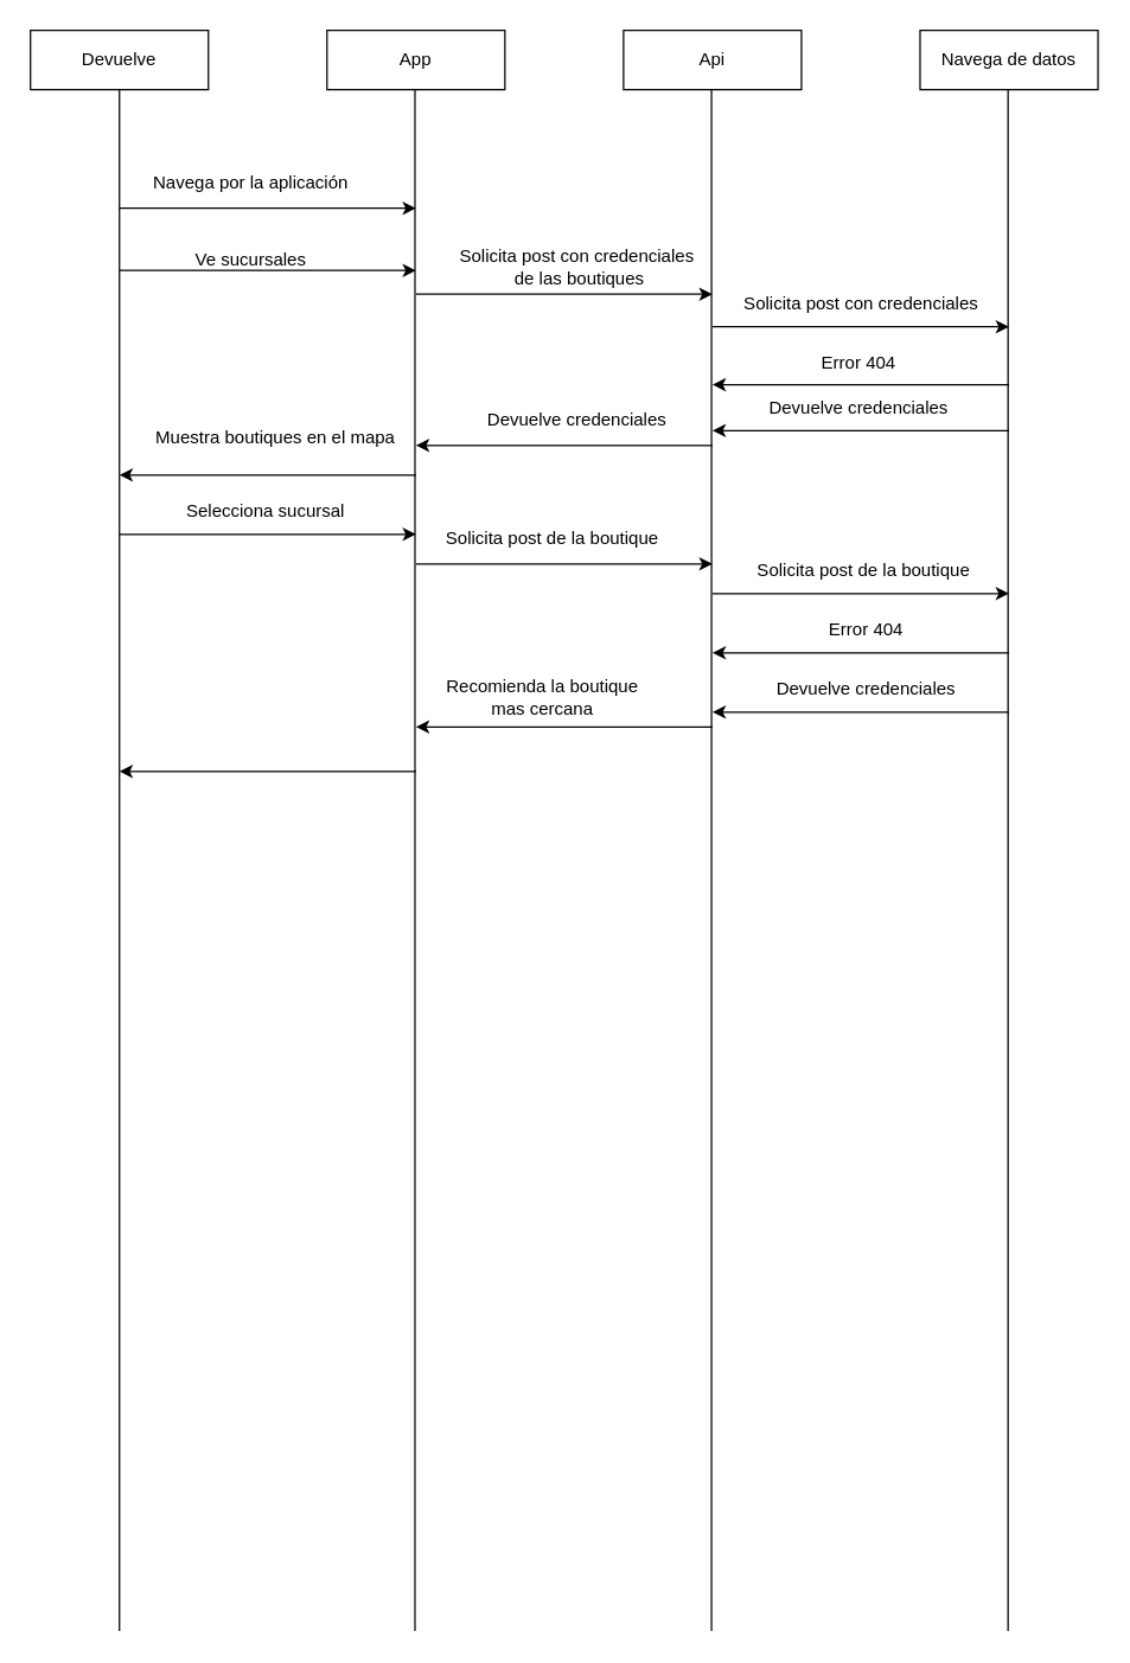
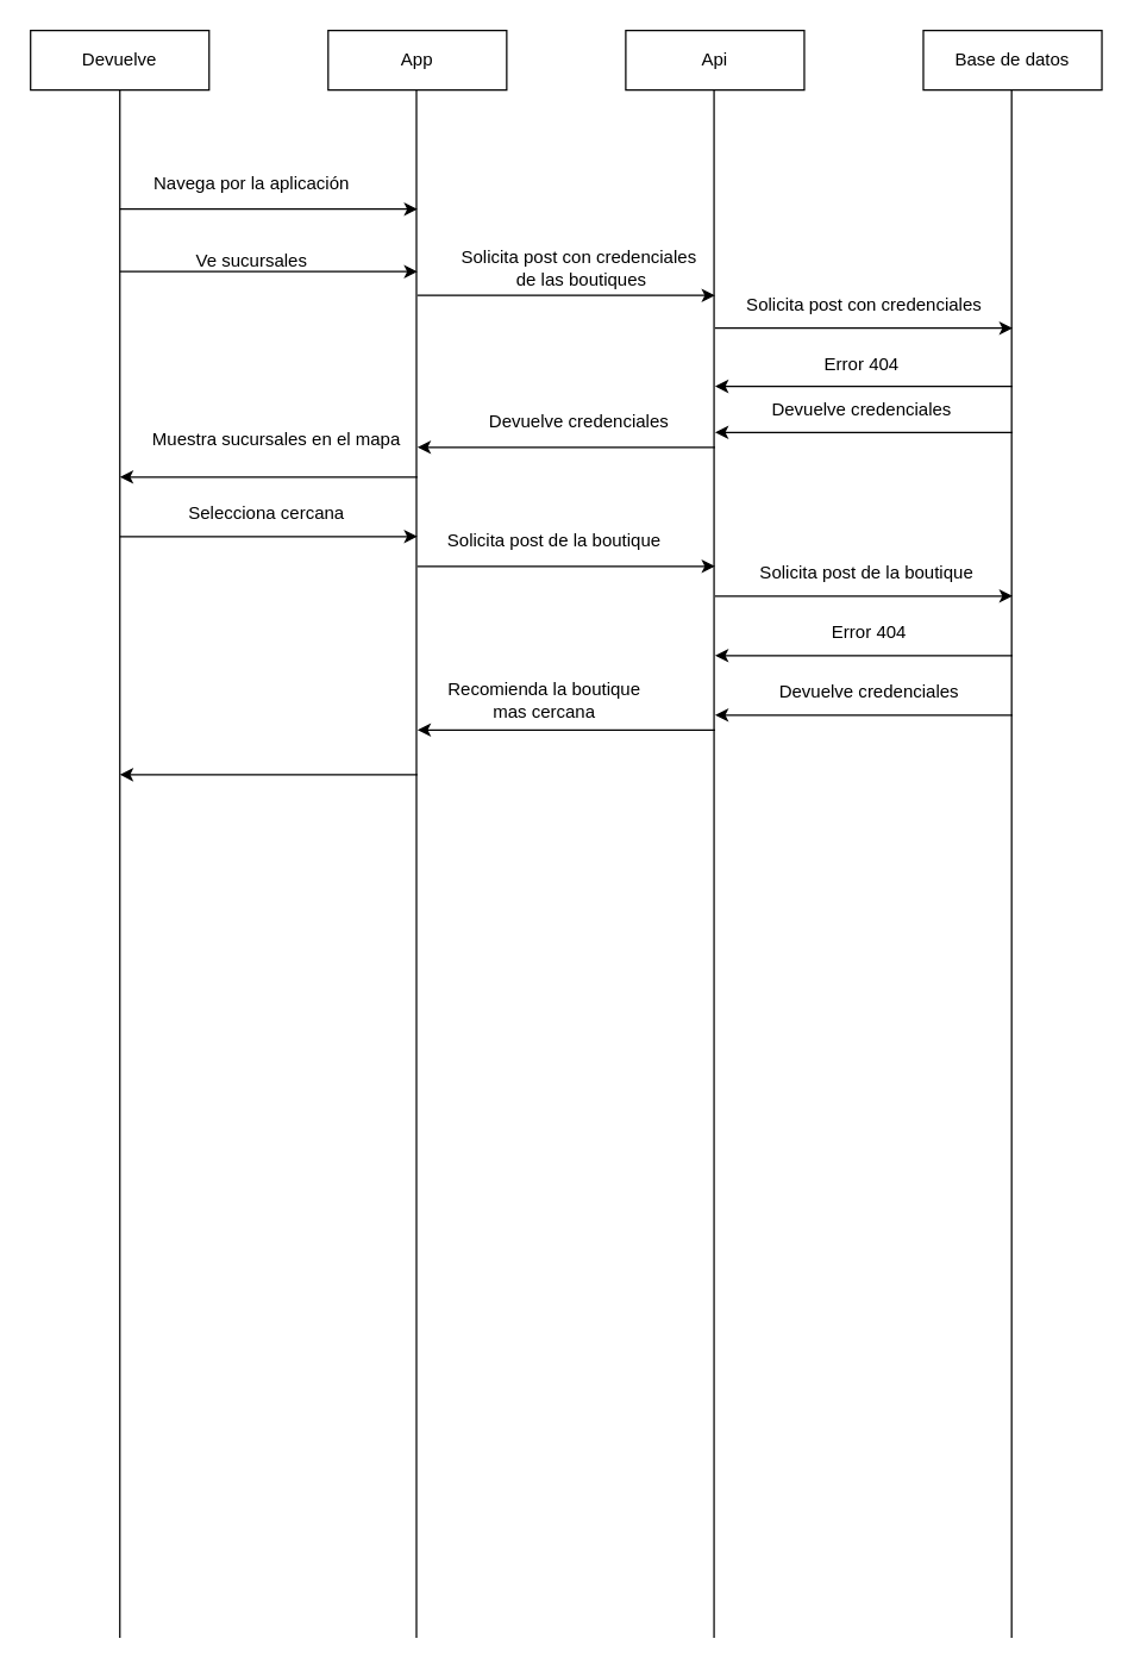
  <mxCell id="0" />
  <mxCell id="1" parent="0" />
  <mxCell id="2" value="Devuelve" style="rounded=0;whiteSpace=wrap;html=1;" vertex="1" parent="1"><mxGeometry x="20" y="20" width="120" height="40" as="geometry" /></mxCell>
  <mxCell id="3" value="App" style="rounded=0;whiteSpace=wrap;html=1;" vertex="1" parent="1"><mxGeometry x="220" y="20" width="120" height="40" as="geometry" /></mxCell>
  <mxCell id="4" value="Api" style="rounded=0;whiteSpace=wrap;html=1;" vertex="1" parent="1"><mxGeometry x="420" y="20" width="120" height="40" as="geometry" /></mxCell>
- <mxCell id="5" value="Navega de datos" style="rounded=0;whiteSpace=wrap;html=1;" vertex="1" parent="1"><mxGeometry x="620" y="20" width="120" height="40" as="geometry" /></mxCell>
+ <mxCell id="5" value="Base de datos" style="rounded=0;whiteSpace=wrap;html=1;" vertex="1" parent="1"><mxGeometry x="620" y="20" width="120" height="40" as="geometry" /></mxCell>
  <mxCell id="6" value="" style="endArrow=none;html=1;rounded=0;entryX=0.5;entryY=1;entryDx=0;entryDy=0;" edge="1" parent="1" target="2"><mxGeometry width="50" height="50" relative="1" as="geometry"><mxPoint x="80" y="1100" as="sourcePoint" /><mxPoint x="150" y="250" as="targetPoint" /></mxGeometry></mxCell>
  <mxCell id="7" value="" style="endArrow=none;html=1;rounded=0;entryX=0.5;entryY=1;entryDx=0;entryDy=0;" edge="1" parent="1"><mxGeometry width="50" height="50" relative="1" as="geometry"><mxPoint x="279.33" y="1100" as="sourcePoint" /><mxPoint x="279.33" y="60" as="targetPoint" /></mxGeometry></mxCell>
  <mxCell id="8" value="" style="endArrow=none;html=1;rounded=0;entryX=0.5;entryY=1;entryDx=0;entryDy=0;" edge="1" parent="1"><mxGeometry width="50" height="50" relative="1" as="geometry"><mxPoint x="479.33" y="1100" as="sourcePoint" /><mxPoint x="479.33" y="60" as="targetPoint" /></mxGeometry></mxCell>
  <mxCell id="9" value="" style="endArrow=none;html=1;rounded=0;entryX=0.5;entryY=1;entryDx=0;entryDy=0;" edge="1" parent="1"><mxGeometry width="50" height="50" relative="1" as="geometry"><mxPoint x="679.33" y="1100" as="sourcePoint" /><mxPoint x="679.33" y="60" as="targetPoint" /></mxGeometry></mxCell>
  <mxCell id="10" value="" style="endArrow=classic;html=1;rounded=0;" edge="1" parent="1"><mxGeometry width="50" height="50" relative="1" as="geometry"><mxPoint x="80" y="140" as="sourcePoint" /><mxPoint x="280" y="140" as="targetPoint" /></mxGeometry></mxCell>
  <mxCell id="11" value="Navega por la aplicación&amp;nbsp;" style="text;html=1;align=center;verticalAlign=middle;resizable=0;points=[];autosize=1;strokeColor=none;fillColor=none;" vertex="1" parent="1"><mxGeometry x="90" y="108" width="160" height="30" as="geometry" /></mxCell>
  <mxCell id="12" value="" style="endArrow=classic;html=1;rounded=0;" edge="1" parent="1"><mxGeometry width="50" height="50" relative="1" as="geometry"><mxPoint x="80" y="182" as="sourcePoint" /><mxPoint x="280" y="182" as="targetPoint" /></mxGeometry></mxCell>
  <mxCell id="13" value="Ve sucursales&amp;nbsp;" style="text;html=1;align=center;verticalAlign=middle;resizable=0;points=[];autosize=1;strokeColor=none;fillColor=none;" vertex="1" parent="1"><mxGeometry x="120" y="160" width="100" height="30" as="geometry" /></mxCell>
  <mxCell id="14" value="" style="endArrow=classic;html=1;rounded=0;" edge="1" parent="1"><mxGeometry width="50" height="50" relative="1" as="geometry"><mxPoint x="280" y="198" as="sourcePoint" /><mxPoint x="480" y="198" as="targetPoint" /></mxGeometry></mxCell>
  <mxCell id="15" value="Solicita post con credenciales&amp;nbsp;&lt;div&gt;de las boutiques&lt;/div&gt;" style="text;html=1;align=center;verticalAlign=middle;resizable=0;points=[];autosize=1;strokeColor=none;fillColor=none;" vertex="1" parent="1"><mxGeometry x="300" y="160" width="180" height="40" as="geometry" /></mxCell>
  <mxCell id="16" value="" style="endArrow=classic;html=1;rounded=0;" edge="1" parent="1"><mxGeometry width="50" height="50" relative="1" as="geometry"><mxPoint x="480" y="220" as="sourcePoint" /><mxPoint x="680" y="220" as="targetPoint" /></mxGeometry></mxCell>
  <mxCell id="17" value="" style="endArrow=none;html=1;rounded=0;startFill=1;startArrow=classic;" edge="1" parent="1"><mxGeometry width="50" height="50" relative="1" as="geometry"><mxPoint x="480" y="290" as="sourcePoint" /><mxPoint x="680" y="290" as="targetPoint" /></mxGeometry></mxCell>
  <mxCell id="18" value="Devuelve credenciales&amp;nbsp;" style="text;html=1;align=center;verticalAlign=middle;resizable=0;points=[];autosize=1;strokeColor=none;fillColor=none;" vertex="1" parent="1"><mxGeometry x="505" y="260" width="150" height="30" as="geometry" /></mxCell>
  <mxCell id="19" value="Solicita post con credenciales" style="text;html=1;align=center;verticalAlign=middle;resizable=0;points=[];autosize=1;strokeColor=none;fillColor=none;" vertex="1" parent="1"><mxGeometry x="490" y="190" width="180" height="30" as="geometry" /></mxCell>
  <mxCell id="20" value="" style="endArrow=none;html=1;rounded=0;startFill=1;startArrow=classic;" edge="1" parent="1"><mxGeometry width="50" height="50" relative="1" as="geometry"><mxPoint x="280" y="300" as="sourcePoint" /><mxPoint x="480" y="300" as="targetPoint" /></mxGeometry></mxCell>
  <mxCell id="21" value="Devuelve credenciales&amp;nbsp;" style="text;html=1;align=center;verticalAlign=middle;resizable=0;points=[];autosize=1;strokeColor=none;fillColor=none;" vertex="1" parent="1"><mxGeometry x="315" y="268" width="150" height="30" as="geometry" /></mxCell>
  <mxCell id="22" value="" style="endArrow=none;html=1;rounded=0;startFill=1;startArrow=classic;" edge="1" parent="1"><mxGeometry width="50" height="50" relative="1" as="geometry"><mxPoint x="80" y="320" as="sourcePoint" /><mxPoint x="280" y="320" as="targetPoint" /></mxGeometry></mxCell>
- <mxCell id="23" value="Muestra boutiques en el mapa" style="text;html=1;align=center;verticalAlign=middle;resizable=0;points=[];autosize=1;strokeColor=none;fillColor=none;" vertex="1" parent="1"><mxGeometry x="90" y="280" width="190" height="30" as="geometry" /></mxCell>
+ <mxCell id="23" value="Muestra sucursales en el mapa" style="text;html=1;align=center;verticalAlign=middle;resizable=0;points=[];autosize=1;strokeColor=none;fillColor=none;" vertex="1" parent="1"><mxGeometry x="90" y="280" width="190" height="30" as="geometry" /></mxCell>
  <mxCell id="24" value="" style="endArrow=classic;html=1;rounded=0;" edge="1" parent="1"><mxGeometry width="50" height="50" relative="1" as="geometry"><mxPoint x="80" y="360" as="sourcePoint" /><mxPoint x="280" y="360" as="targetPoint" /></mxGeometry></mxCell>
- <mxCell id="25" value="Selecciona sucursal&amp;nbsp;" style="text;html=1;align=center;verticalAlign=middle;resizable=0;points=[];autosize=1;strokeColor=none;fillColor=none;" vertex="1" parent="1"><mxGeometry x="115" y="330" width="130" height="30" as="geometry" /></mxCell>
+ <mxCell id="25" value="Selecciona cercana&amp;nbsp;" style="text;html=1;align=center;verticalAlign=middle;resizable=0;points=[];autosize=1;strokeColor=none;fillColor=none;" vertex="1" parent="1"><mxGeometry x="115" y="330" width="130" height="30" as="geometry" /></mxCell>
  <mxCell id="26" value="" style="endArrow=classic;html=1;rounded=0;" edge="1" parent="1"><mxGeometry width="50" height="50" relative="1" as="geometry"><mxPoint x="280" y="380" as="sourcePoint" /><mxPoint x="480" y="380" as="targetPoint" /></mxGeometry></mxCell>
  <mxCell id="27" value="Solicita post de la boutique&amp;nbsp;&amp;nbsp;" style="text;html=1;align=center;verticalAlign=middle;resizable=0;points=[];autosize=1;strokeColor=none;fillColor=none;" vertex="1" parent="1"><mxGeometry x="290" y="348" width="170" height="30" as="geometry" /></mxCell>
  <mxCell id="28" value="" style="endArrow=none;html=1;rounded=0;startFill=1;startArrow=classic;" edge="1" parent="1"><mxGeometry width="50" height="50" relative="1" as="geometry"><mxPoint x="480" y="259.09" as="sourcePoint" /><mxPoint x="680" y="259.09" as="targetPoint" /></mxGeometry></mxCell>
  <mxCell id="29" value="Error 404&amp;nbsp;" style="text;html=1;align=center;verticalAlign=middle;resizable=0;points=[];autosize=1;strokeColor=none;fillColor=none;" vertex="1" parent="1"><mxGeometry x="540" y="230" width="80" height="30" as="geometry" /></mxCell>
  <mxCell id="30" value="" style="endArrow=classic;html=1;rounded=0;" edge="1" parent="1"><mxGeometry width="50" height="50" relative="1" as="geometry"><mxPoint x="480" y="400" as="sourcePoint" /><mxPoint x="680" y="400" as="targetPoint" /></mxGeometry></mxCell>
  <mxCell id="31" value="Solicita post de la boutique&amp;nbsp;&amp;nbsp;" style="text;html=1;align=center;verticalAlign=middle;resizable=0;points=[];autosize=1;strokeColor=none;fillColor=none;" vertex="1" parent="1"><mxGeometry x="500" y="370" width="170" height="30" as="geometry" /></mxCell>
  <mxCell id="32" value="" style="endArrow=none;html=1;rounded=0;startFill=1;startArrow=classic;" edge="1" parent="1"><mxGeometry width="50" height="50" relative="1" as="geometry"><mxPoint x="480" y="440" as="sourcePoint" /><mxPoint x="680" y="440" as="targetPoint" /></mxGeometry></mxCell>
  <mxCell id="33" value="Error 404&amp;nbsp;" style="text;html=1;align=center;verticalAlign=middle;resizable=0;points=[];autosize=1;strokeColor=none;fillColor=none;" vertex="1" parent="1"><mxGeometry x="545" y="410" width="80" height="30" as="geometry" /></mxCell>
  <mxCell id="34" value="Devuelve credenciales&amp;nbsp;" style="text;html=1;align=center;verticalAlign=middle;resizable=0;points=[];autosize=1;strokeColor=none;fillColor=none;" vertex="1" parent="1"><mxGeometry x="510" y="450" width="150" height="30" as="geometry" /></mxCell>
  <mxCell id="35" value="" style="endArrow=none;html=1;rounded=0;startFill=1;startArrow=classic;" edge="1" parent="1"><mxGeometry width="50" height="50" relative="1" as="geometry"><mxPoint x="480" y="480" as="sourcePoint" /><mxPoint x="680" y="480" as="targetPoint" /></mxGeometry></mxCell>
  <mxCell id="36" value="" style="endArrow=none;html=1;rounded=0;startFill=1;startArrow=classic;" edge="1" parent="1"><mxGeometry width="50" height="50" relative="1" as="geometry"><mxPoint x="280" y="490" as="sourcePoint" /><mxPoint x="480" y="490" as="targetPoint" /></mxGeometry></mxCell>
  <mxCell id="37" value="Recomienda la boutique&lt;div&gt;&amp;nbsp;mas cercana&amp;nbsp;&lt;/div&gt;" style="text;html=1;align=center;verticalAlign=middle;resizable=0;points=[];autosize=1;strokeColor=none;fillColor=none;" vertex="1" parent="1"><mxGeometry x="290" y="450" width="150" height="40" as="geometry" /></mxCell>
  <mxCell id="38" value="" style="endArrow=none;html=1;rounded=0;startFill=1;startArrow=classic;" edge="1" parent="1"><mxGeometry width="50" height="50" relative="1" as="geometry"><mxPoint x="80" y="520" as="sourcePoint" /><mxPoint x="280" y="520" as="targetPoint" /></mxGeometry></mxCell>
